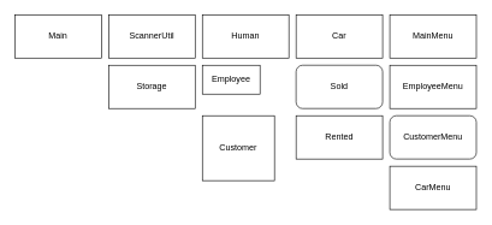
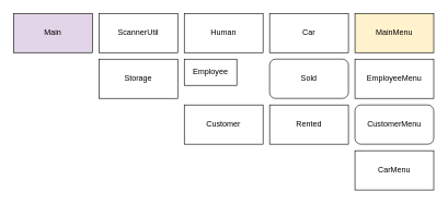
  <mxCell id="0" />
  <mxCell id="1" parent="0" />
- <mxCell id="2" value="Main" style="rounded=0;whiteSpace=wrap;html=1;" parent="1" vertex="1"><mxGeometry x="20" y="20" width="120" height="60" as="geometry" /></mxCell>
- <mxCell id="3" value="MainMenu" style="rounded=0;whiteSpace=wrap;html=1;" parent="1" vertex="1"><mxGeometry x="540" y="20" width="120" height="60" as="geometry" /></mxCell>
+ <mxCell id="2" value="Main" style="rounded=0;whiteSpace=wrap;html=1;fillColor=#e1d5e7;" parent="1" vertex="1"><mxGeometry x="20" y="20" width="120" height="60" as="geometry" /></mxCell>
+ <mxCell id="3" value="MainMenu" style="rounded=0;whiteSpace=wrap;html=1;fillColor=#fff2cc;" parent="1" vertex="1"><mxGeometry x="540" y="20" width="120" height="60" as="geometry" /></mxCell>
  <mxCell id="4" value="EmployeeMenu" style="rounded=0;whiteSpace=wrap;html=1;" vertex="1" parent="1"><mxGeometry x="540" y="90" width="120" height="60" as="geometry" /></mxCell>
  <mxCell id="5" value="CustomerMenu" style="whiteSpace=wrap;html=1;rounded=1;" vertex="1" parent="1"><mxGeometry x="540" y="160" width="120" height="60" as="geometry" /></mxCell>
  <mxCell id="6" value="CarMenu" style="rounded=0;whiteSpace=wrap;html=1;" vertex="1" parent="1"><mxGeometry x="540" y="230" width="120" height="60" as="geometry" /></mxCell>
  <mxCell id="7" value="ScannerUtil" style="rounded=0;whiteSpace=wrap;html=1;" vertex="1" parent="1"><mxGeometry x="150" y="20" width="120" height="60" as="geometry" /></mxCell>
  <mxCell id="8" value="Storage" style="rounded=0;whiteSpace=wrap;html=1;" vertex="1" parent="1"><mxGeometry x="150" y="90" width="120" height="60" as="geometry" /></mxCell>
  <mxCell id="9" value="Human" style="rounded=0;whiteSpace=wrap;html=1;" vertex="1" parent="1"><mxGeometry x="280" y="20" width="120" height="60" as="geometry" /></mxCell>
  <mxCell id="10" value="Employee" style="rounded=0;whiteSpace=wrap;html=1;" vertex="1" parent="1"><mxGeometry x="280" y="90" width="80" height="40" as="geometry" /></mxCell>
- <mxCell id="11" value="Customer" style="rounded=0;whiteSpace=wrap;html=1;" vertex="1" parent="1"><mxGeometry x="280" y="160" width="100" height="90" as="geometry" /></mxCell>
+ <mxCell id="11" value="Customer" style="rounded=0;whiteSpace=wrap;html=1;" vertex="1" parent="1"><mxGeometry x="280" y="160" width="120" height="60" as="geometry" /></mxCell>
  <mxCell id="12" value="Car" style="rounded=0;whiteSpace=wrap;html=1;" vertex="1" parent="1"><mxGeometry x="410" y="20" width="120" height="60" as="geometry" /></mxCell>
  <mxCell id="13" value="Sold" style="whiteSpace=wrap;html=1;rounded=1;" vertex="1" parent="1"><mxGeometry x="410" y="90" width="120" height="60" as="geometry" /></mxCell>
  <mxCell id="14" value="Rented" style="rounded=0;whiteSpace=wrap;html=1;" vertex="1" parent="1"><mxGeometry x="410" y="160" width="120" height="60" as="geometry" /></mxCell>
